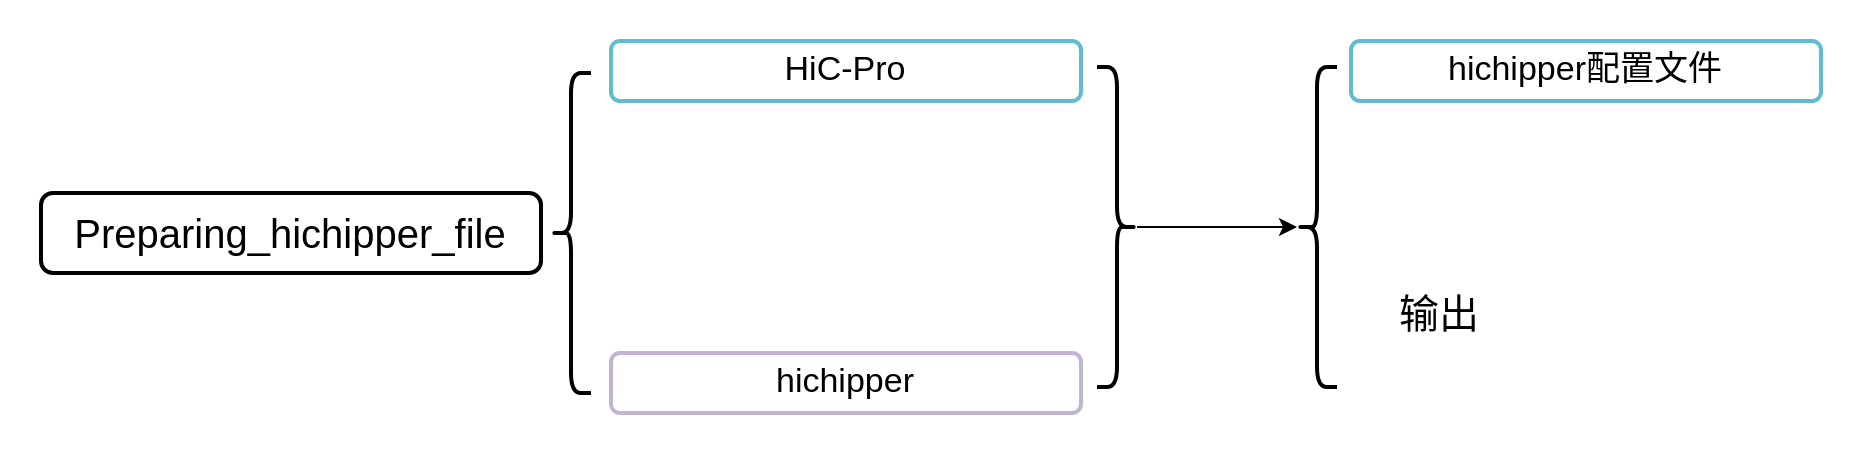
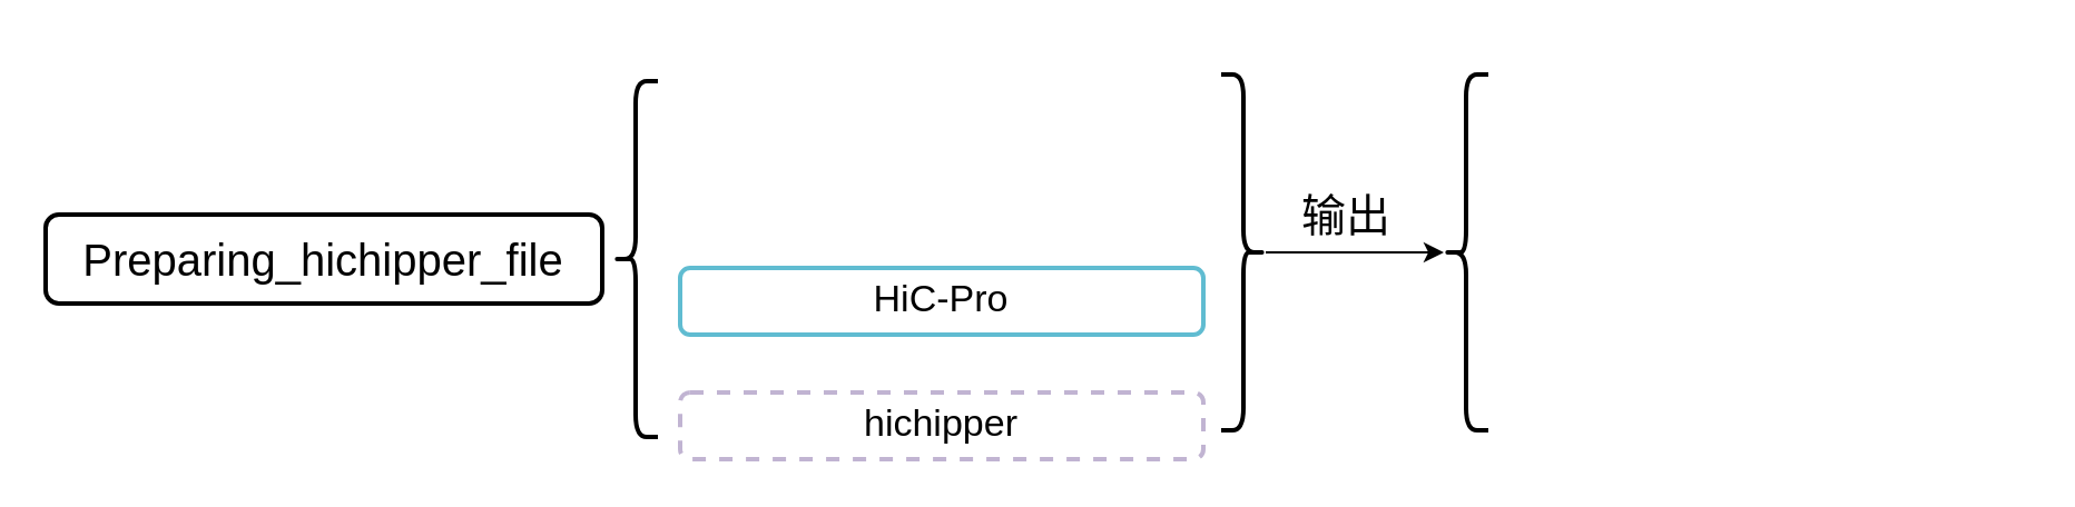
  <mxCell id="0" />
  <mxCell id="1" parent="0" />
  <mxCell id="2" value="Preparing_hichipper_file" style="rounded=1;whiteSpace=wrap;html=1;strokeWidth=2;fontSize=20;" parent="1" vertex="1"><mxGeometry x="20" y="96" width="250" height="40" as="geometry" /></mxCell>
  <mxCell id="3" value="" style="shape=curlyBracket;whiteSpace=wrap;html=1;rounded=1;strokeWidth=2;" parent="1" vertex="1"><mxGeometry x="275" y="36" width="20" height="160" as="geometry" /></mxCell>
- <mxCell id="4" value="HiC-Pro" style="rounded=1;whiteSpace=wrap;html=1;strokeWidth=2;fontSize=17;strokeColor=#60BCD1;" parent="1" vertex="1"><mxGeometry x="305" y="20" width="235" height="30" as="geometry" /></mxCell>
- <mxCell id="5" value="hichipper" style="rounded=1;whiteSpace=wrap;html=1;strokeWidth=2;fontSize=17;strokeColor=#C1B4D2;" parent="1" vertex="1"><mxGeometry x="305" y="176" width="235" height="30" as="geometry" /></mxCell>
+ <mxCell id="4" value="HiC-Pro" style="rounded=1;whiteSpace=wrap;html=1;strokeWidth=2;fontSize=17;strokeColor=#60BCD1;" parent="1" vertex="1"><mxGeometry x="305" y="120" width="235" height="30" as="geometry" /></mxCell>
+ <mxCell id="5" value="hichipper" style="rounded=1;whiteSpace=wrap;html=1;strokeWidth=2;fontSize=17;strokeColor=#C1B4D2;dashed=1;" parent="1" vertex="1"><mxGeometry x="305" y="176" width="235" height="30" as="geometry" /></mxCell>
  <mxCell id="6" value="" style="edgeStyle=none;html=1;" edge="1" parent="1" source="7" target="8"><mxGeometry relative="1" as="geometry" /></mxCell>
  <mxCell id="7" value="" style="shape=curlyBracket;whiteSpace=wrap;html=1;rounded=1;flipH=1;strokeWidth=2;" vertex="1" parent="1"><mxGeometry x="548" y="33" width="20" height="160" as="geometry" /></mxCell>
  <mxCell id="8" value="" style="shape=curlyBracket;whiteSpace=wrap;html=1;rounded=1;flipH=1;strokeWidth=2;direction=west;" vertex="1" parent="1"><mxGeometry x="648" y="33" width="20" height="160" as="geometry" /></mxCell>
- <mxCell id="9" value="hichipper配置文件" style="rounded=1;whiteSpace=wrap;html=1;strokeWidth=2;fontSize=17;strokeColor=#60BCD1;" vertex="1" parent="1"><mxGeometry x="675" y="20" width="235" height="30" as="geometry" /></mxCell>
- <mxCell id="10" value="&lt;span style=&quot;font-size: 20px&quot;&gt;输出&lt;/span&gt;" style="text;html=1;align=center;verticalAlign=middle;resizable=0;points=[];autosize=1;strokeColor=none;fillColor=none;" vertex="1" parent="1"><mxGeometry x="689" y="146" width="60" height="20" as="geometry" /></mxCell>
+ <mxCell id="10" value="&lt;span style=&quot;font-size: 20px&quot;&gt;输出&lt;/span&gt;" style="text;html=1;align=center;verticalAlign=middle;resizable=0;points=[];autosize=1;strokeColor=none;fillColor=none;" vertex="1" parent="1"><mxGeometry x="574" y="86" width="60" height="20" as="geometry" /></mxCell>
